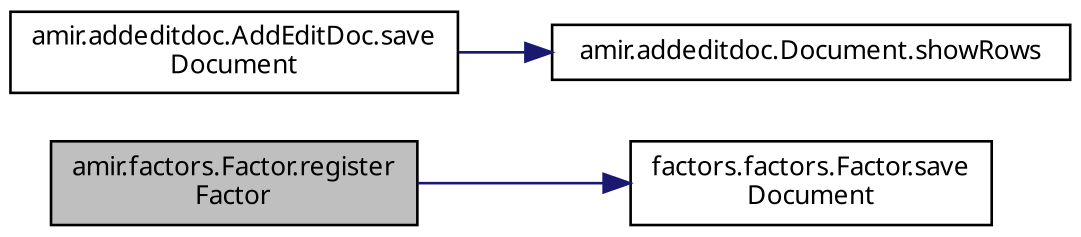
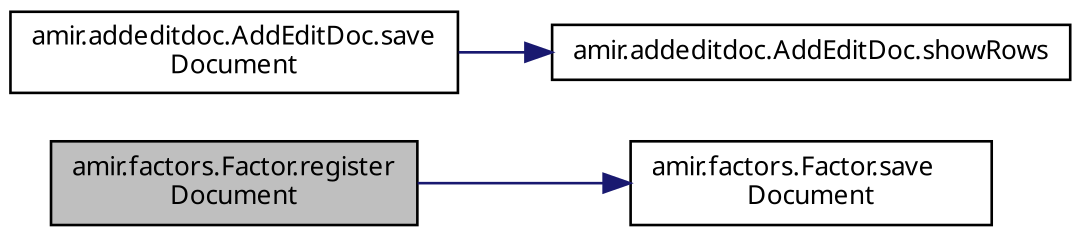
  digraph {
    rankdir=LR
    node [color=black fillcolor=white fontname="FreeSans.ttf" fontsize=10 shape=record style=filled]
    edge [color=midnightblue fontname="FreeSans.ttf" fontsize=10 labelfontname="FreeSans.ttf" labelfontsize=10 style=solid]
-   n1 [fillcolor=grey75 fontcolor=black height=0.2 label="amir.factors.Factor.register\lFactor" width=0.4]
-   n2 [height=0.2 label="factors.factors.Factor.save\lDocument" width=0.4]
+   n1 [fillcolor=grey75 fontcolor=black height=0.2 label="amir.factors.Factor.register\lDocument" width=0.4]
+   n2 [height=0.2 label="amir.factors.Factor.save\lDocument" width=0.4]
    n3 [height=0.2 label="amir.addeditdoc.AddEditDoc.save\lDocument" width=0.4]
-   n4 [height=0.2 label="amir.addeditdoc.Document.showRows" width=0.4]
+   n4 [height=0.2 label="amir.addeditdoc.AddEditDoc.showRows" width=0.4]
    n1 -> n2
    n3 -> n4
  }
